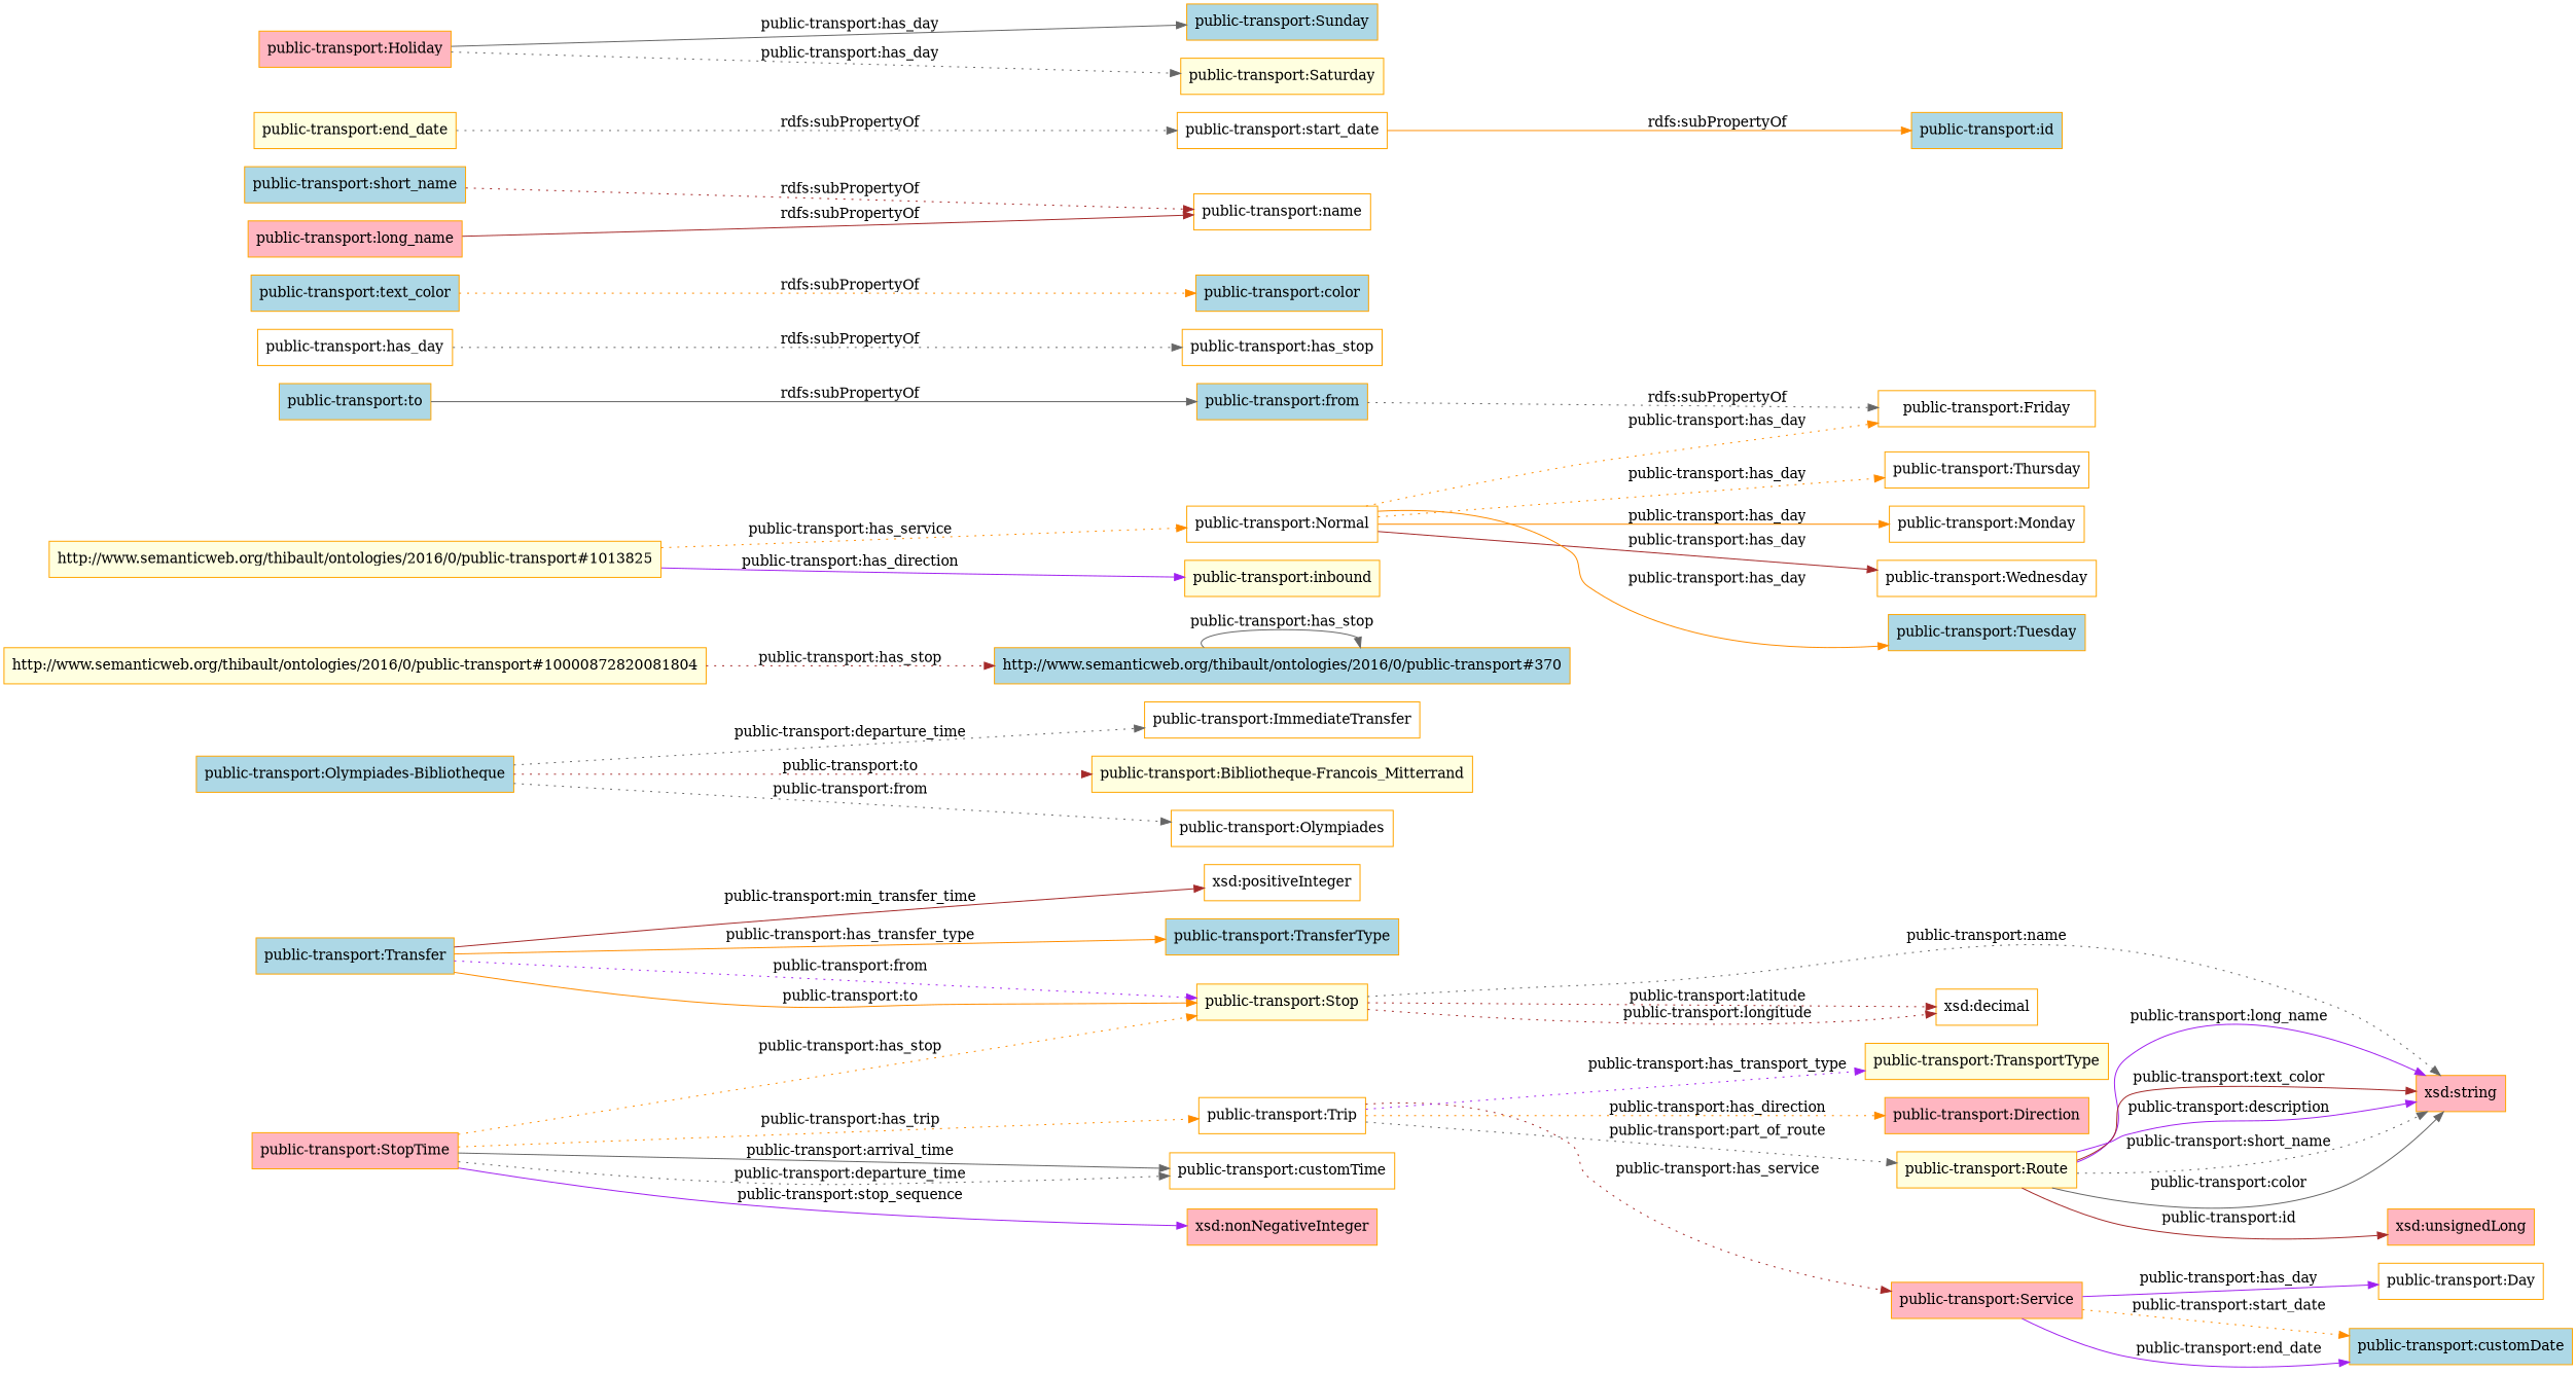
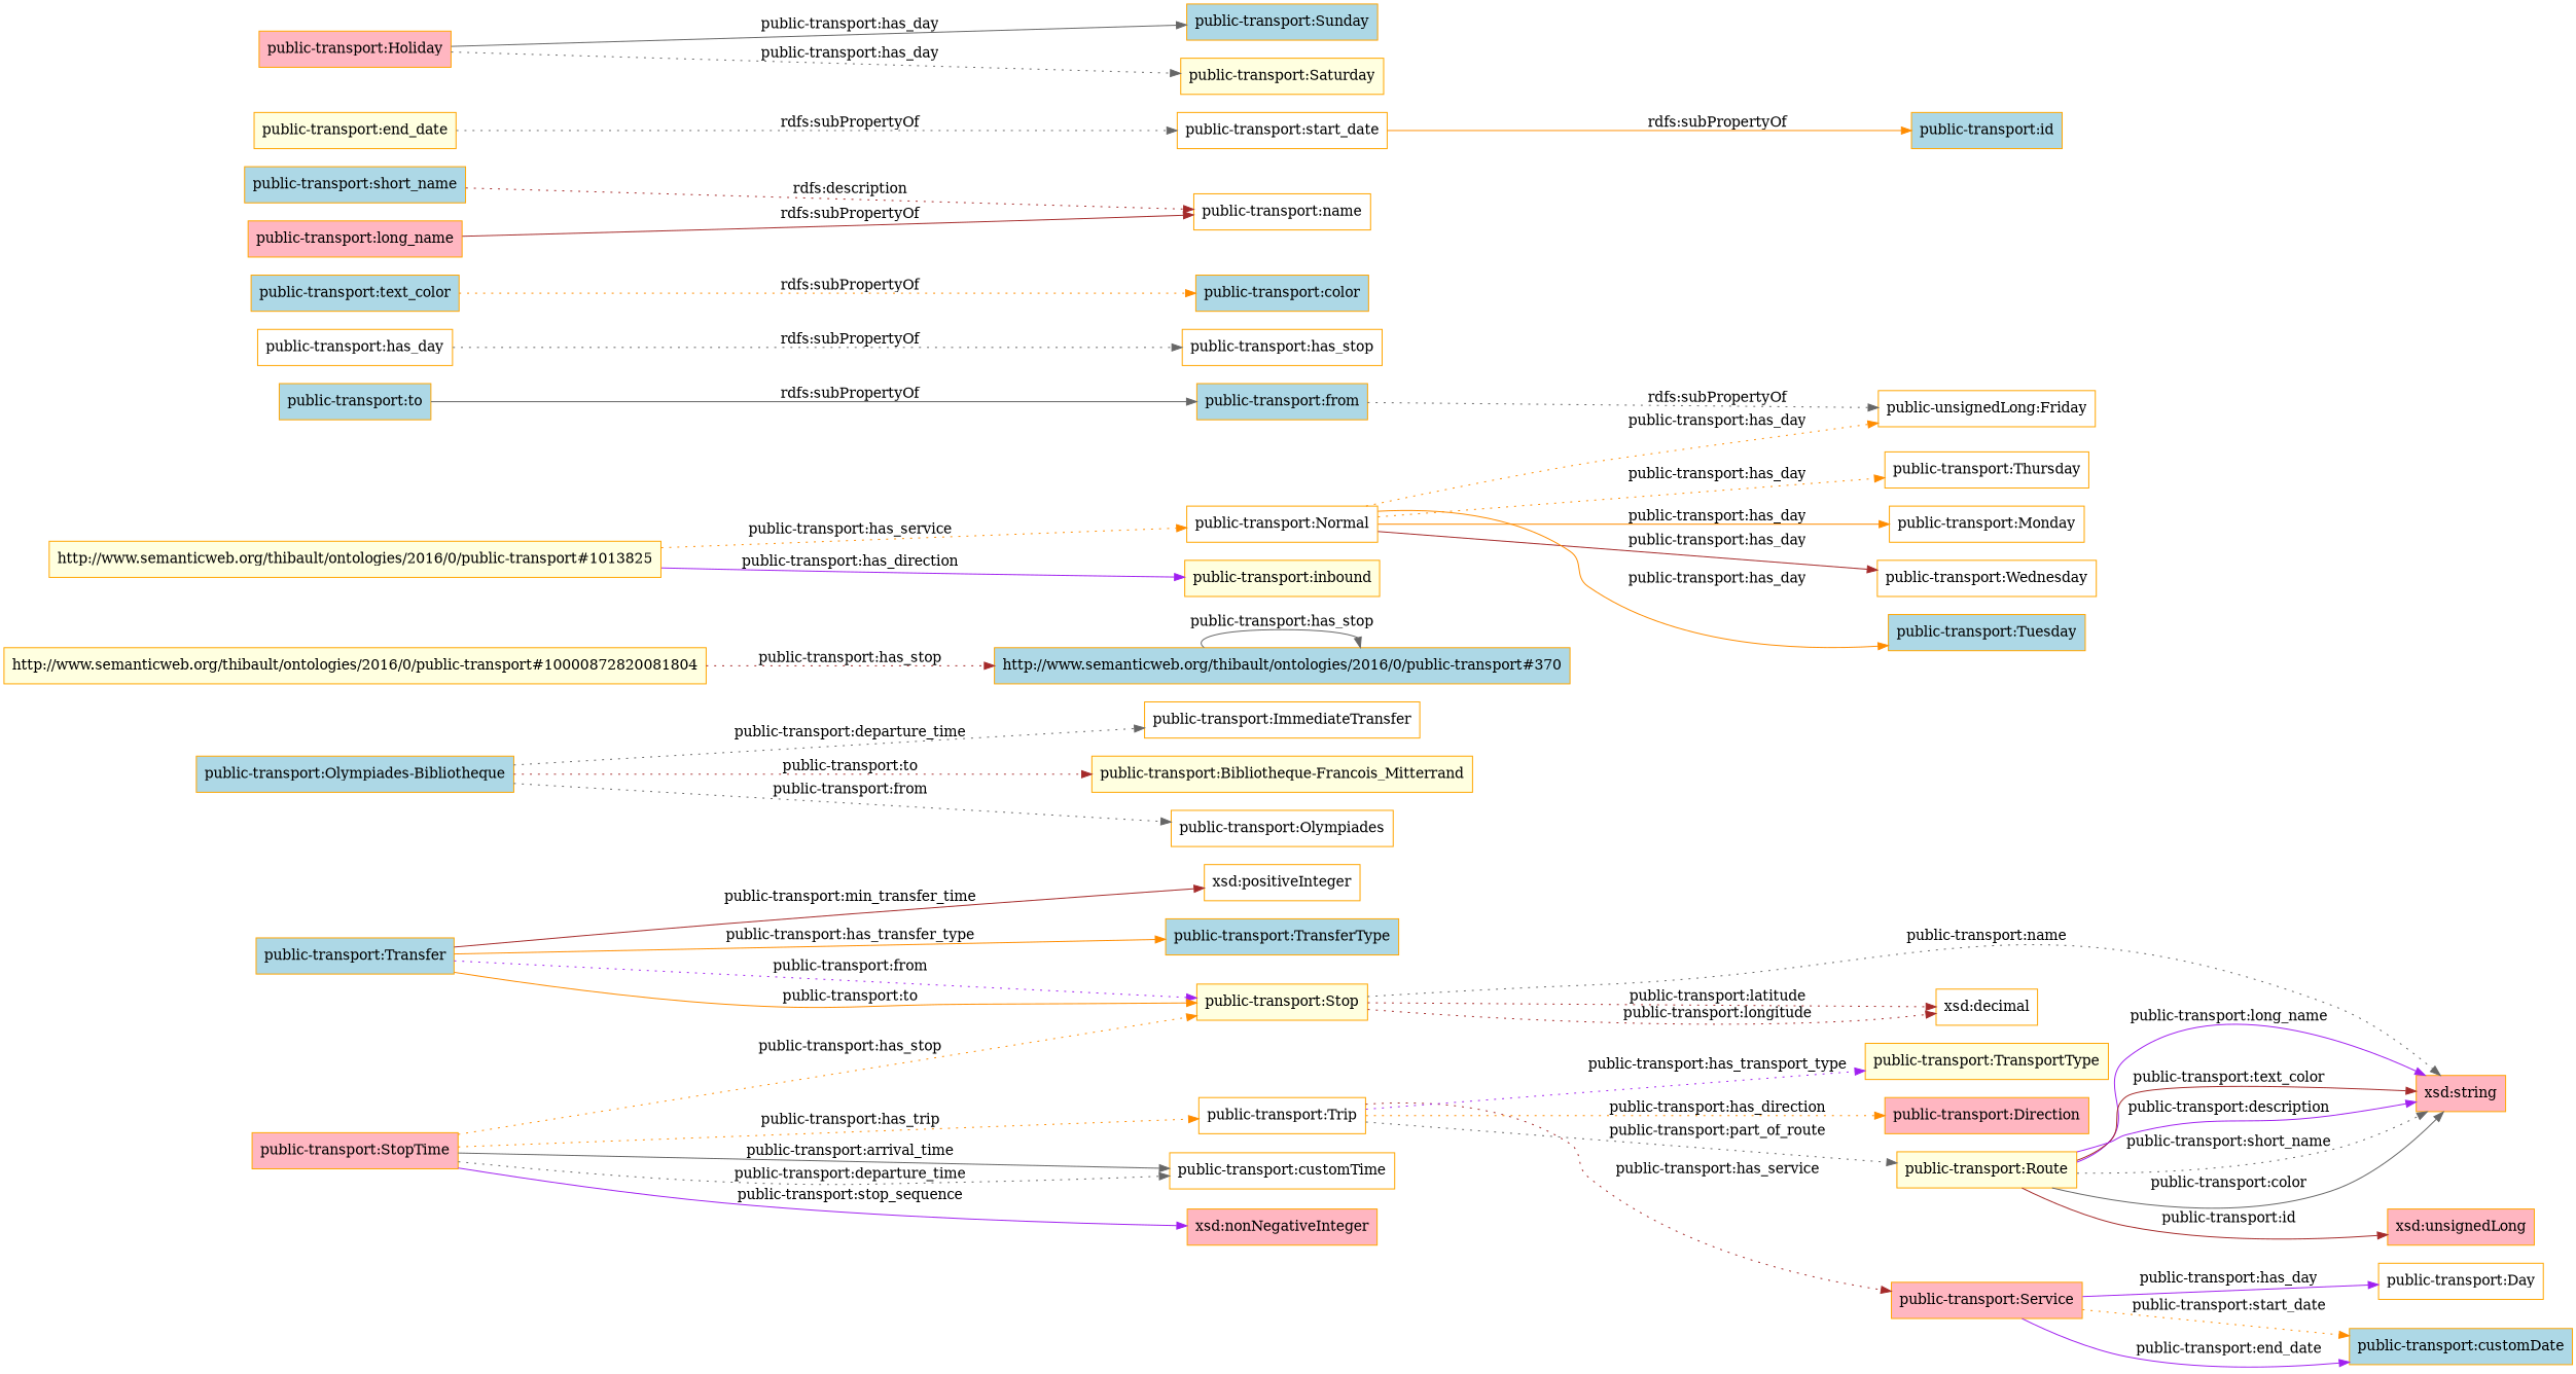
  digraph {
    fontname="DejaVu Serif"
    rankdir=LR
    node [color=orange fillcolor=white fontname="DejaVu Serif" shape=rectangle style=filled]
    edge [color=gray40 fontname="DejaVu Serif" style=dotted]
    "public-transport:Transfer" [fillcolor=lightblue]
    "public-transport:TransferType" [fillcolor=lightblue]
    "public-transport:Stop" [fillcolor=lightyellow]
    "xsd:positiveInteger"
    "xsd:string" [fillcolor=lightpink]
    "xsd:decimal"
    "public-transport:Service" [fillcolor=lightpink]
    "public-transport:Day"
    "public-transport:customDate" [fillcolor=lightblue]
    "public-transport:StopTime" [fillcolor=lightpink]
    "public-transport:Trip"
    "public-transport:customTime"
    "xsd:nonNegativeInteger" [fillcolor=lightpink]
    "public-transport:TransportType" [fillcolor=lightyellow]
    "public-transport:Direction" [fillcolor=lightpink]
    "public-transport:Route" [fillcolor=lightyellow]
    "xsd:unsignedLong" [fillcolor=lightpink]
    "public-transport:Olympiades-Bibliotheque" [fillcolor=lightblue]
    "public-transport:ImmediateTransfer"
    "public-transport:Bibliotheque-Francois_Mitterrand" [fillcolor=lightyellow]
    "public-transport:Olympiades"
    "http://www.semanticweb.org/thibault/ontologies/2016/0/public-transport#10000872820081804" [fillcolor=lightyellow]
    "http://www.semanticweb.org/thibault/ontologies/2016/0/public-transport#370" [fillcolor=lightblue]
    "public-transport:Normal"
    "public-transport:Thursday"
-   "public-transport:Friday"
+   "public-transport:Friday" [label="public-unsignedLong:Friday"]
    "public-transport:Monday"
    "public-transport:Wednesday"
    "public-transport:Tuesday" [fillcolor=lightblue]
    "public-transport:has_day"
    "public-transport:has_stop"
    "public-transport:text_color" [fillcolor=lightblue]
    "public-transport:color" [fillcolor=lightblue]
    "public-transport:short_name" [fillcolor=lightblue]
    "public-transport:name"
    "public-transport:end_date" [fillcolor=lightyellow]
    "public-transport:start_date"
    "public-transport:id" [fillcolor=lightblue]
    "http://www.semanticweb.org/thibault/ontologies/2016/0/public-transport#1013825" [fillcolor=lightyellow]
    "public-transport:inbound" [fillcolor=lightyellow]
    "public-transport:Holiday" [fillcolor=lightpink]
    "public-transport:Sunday" [fillcolor=lightblue]
    "public-transport:Saturday" [fillcolor=lightyellow]
    "public-transport:long_name" [fillcolor=lightpink]
    "public-transport:to" [fillcolor=lightblue]
    "public-transport:from" [fillcolor=lightblue]
    "public-transport:Transfer" -> "public-transport:TransferType" [color=darkorange label="public-transport:has_transfer_type" style=solid]
    "public-transport:Transfer" -> "public-transport:Stop" [color=purple label="public-transport:from"]
    "public-transport:Transfer" -> "public-transport:Stop" [color=darkorange label="public-transport:to" style=solid]
    "public-transport:Transfer" -> "xsd:positiveInteger" [color=brown label="public-transport:min_transfer_time" style=solid]
    "public-transport:Stop" -> "xsd:string" [label="public-transport:name"]
    "public-transport:Stop" -> "xsd:decimal" [color=brown label="public-transport:longitude"]
    "public-transport:Stop" -> "xsd:decimal" [color=brown label="public-transport:latitude"]
    "public-transport:Service" -> "public-transport:Day" [color=purple label="public-transport:has_day" style=solid]
    "public-transport:Service" -> "public-transport:customDate" [color=purple label="public-transport:end_date" style=solid]
    "public-transport:Service" -> "public-transport:customDate" [color=darkorange label="public-transport:start_date"]
    "public-transport:StopTime" -> "public-transport:Stop" [color=darkorange label="public-transport:has_stop"]
    "public-transport:StopTime" -> "public-transport:Trip" [color=darkorange label="public-transport:has_trip"]
    "public-transport:StopTime" -> "public-transport:customTime" [label="public-transport:arrival_time" style=solid]
    "public-transport:StopTime" -> "public-transport:customTime" [label="public-transport:departure_time"]
    "public-transport:StopTime" -> "xsd:nonNegativeInteger" [color=purple label="public-transport:stop_sequence" style=solid]
    "public-transport:Trip" -> "public-transport:Service" [color=brown label="public-transport:has_service"]
    "public-transport:Trip" -> "public-transport:TransportType" [color=purple label="public-transport:has_transport_type"]
    "public-transport:Trip" -> "public-transport:Direction" [color=darkorange label="public-transport:has_direction"]
    "public-transport:Trip" -> "public-transport:Route" [label="public-transport:part_of_route"]
    "public-transport:Route" -> "xsd:string" [label="public-transport:short_name"]
    "public-transport:Route" -> "xsd:string" [label="public-transport:color" style=solid]
    "public-transport:Route" -> "xsd:string" [color=purple label="public-transport:long_name" style=solid]
    "public-transport:Route" -> "xsd:string" [color=brown label="public-transport:text_color" style=solid]
    "public-transport:Route" -> "xsd:string" [color=purple label="public-transport:description" style=solid]
    "public-transport:Route" -> "xsd:unsignedLong" [color=brown label="public-transport:id" style=solid]
    "public-transport:Olympiades-Bibliotheque" -> "public-transport:ImmediateTransfer" [label="public-transport:departure_time"]
    "public-transport:Olympiades-Bibliotheque" -> "public-transport:Bibliotheque-Francois_Mitterrand" [color=brown label="public-transport:to"]
    "public-transport:Olympiades-Bibliotheque" -> "public-transport:Olympiades" [label="public-transport:from"]
    "http://www.semanticweb.org/thibault/ontologies/2016/0/public-transport#10000872820081804" -> "http://www.semanticweb.org/thibault/ontologies/2016/0/public-transport#370" [color=brown label="public-transport:has_stop"]
    "http://www.semanticweb.org/thibault/ontologies/2016/0/public-transport#370" -> "http://www.semanticweb.org/thibault/ontologies/2016/0/public-transport#370" [label="public-transport:has_stop" style=solid]
    "public-transport:Normal" -> "public-transport:Thursday" [color=darkorange label="public-transport:has_day"]
    "public-transport:Normal" -> "public-transport:Friday" [color=darkorange label="public-transport:has_day"]
    "public-transport:Normal" -> "public-transport:Monday" [color=darkorange label="public-transport:has_day" style=solid]
    "public-transport:Normal" -> "public-transport:Wednesday" [color=brown label="public-transport:has_day" style=solid]
    "public-transport:Normal" -> "public-transport:Tuesday" [color=darkorange label="public-transport:has_day" style=solid]
    "public-transport:has_day" -> "public-transport:has_stop" [label="rdfs:subPropertyOf"]
    "public-transport:text_color" -> "public-transport:color" [color=darkorange label="rdfs:subPropertyOf"]
-   "public-transport:short_name" -> "public-transport:name" [color=brown label="rdfs:subPropertyOf"]
+   "public-transport:short_name" -> "public-transport:name" [color=brown label="rdfs:description"]
    "public-transport:end_date" -> "public-transport:start_date" [label="rdfs:subPropertyOf"]
    "public-transport:start_date" -> "public-transport:id" [color=darkorange label="rdfs:subPropertyOf" style=solid]
    "http://www.semanticweb.org/thibault/ontologies/2016/0/public-transport#1013825" -> "public-transport:Normal" [color=darkorange label="public-transport:has_service"]
    "http://www.semanticweb.org/thibault/ontologies/2016/0/public-transport#1013825" -> "public-transport:inbound" [color=purple label="public-transport:has_direction" style=solid]
    "public-transport:Holiday" -> "public-transport:Sunday" [label="public-transport:has_day" style=solid]
    "public-transport:Holiday" -> "public-transport:Saturday" [label="public-transport:has_day"]
    "public-transport:long_name" -> "public-transport:name" [color=brown label="rdfs:subPropertyOf" style=solid]
    "public-transport:to" -> "public-transport:from" [label="rdfs:subPropertyOf" style=solid]
    "public-transport:from" -> "public-transport:Friday" [label="rdfs:subPropertyOf"]
  }
